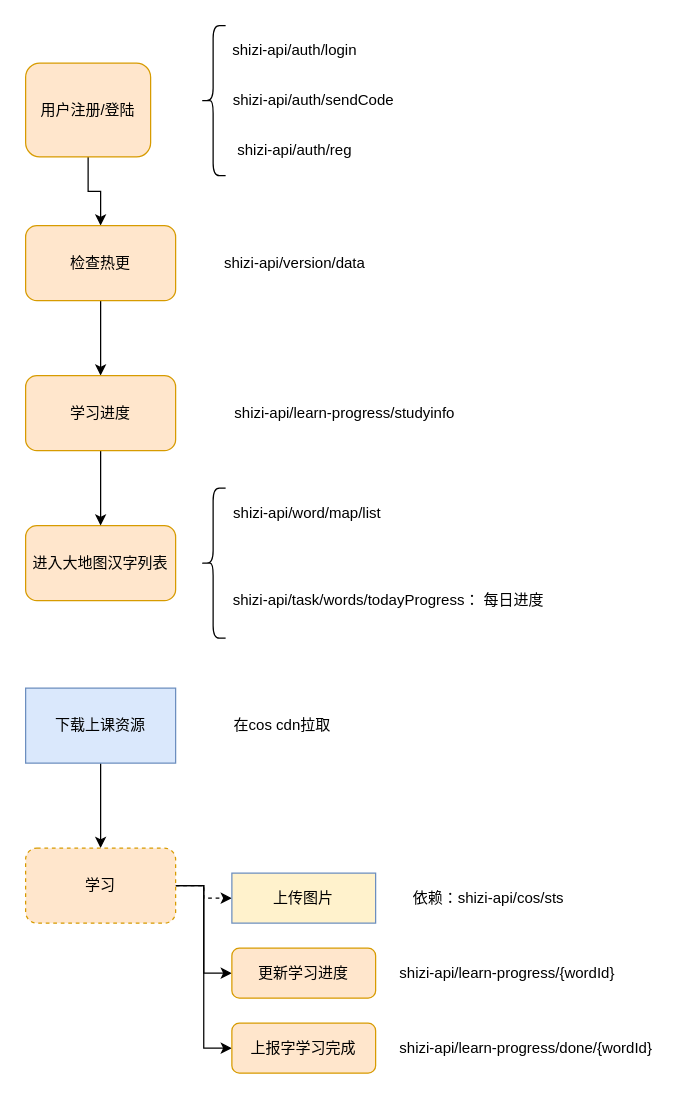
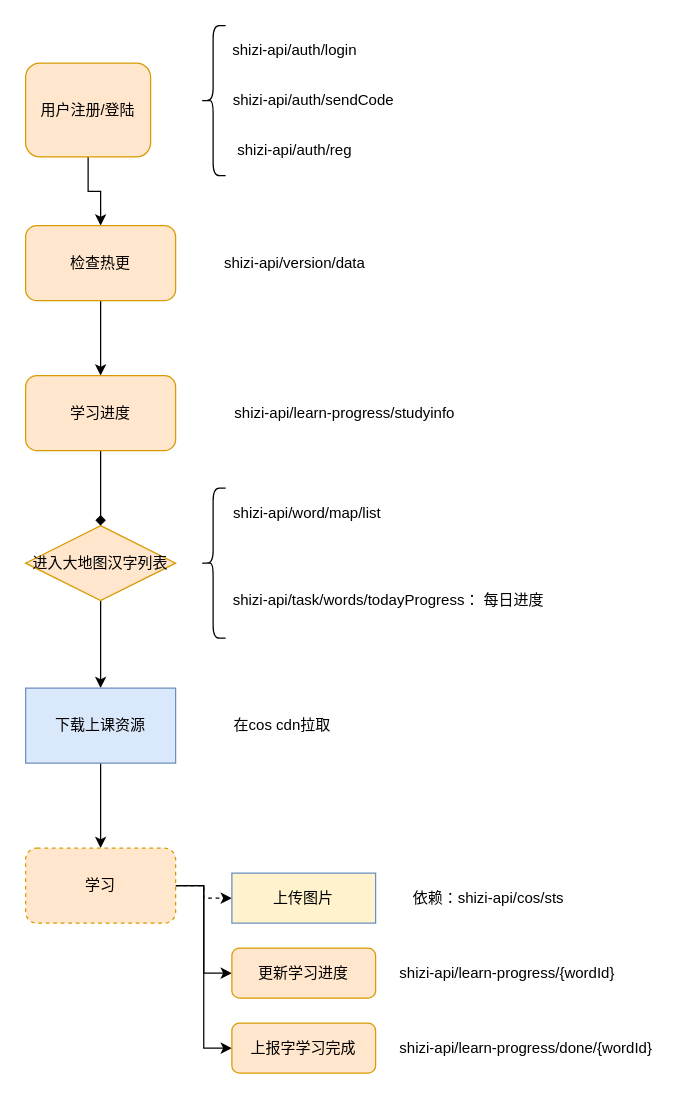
  <mxCell id="0" />
  <mxCell id="1" parent="0" />
  <mxCell id="2" style="edgeStyle=orthogonalEdgeStyle;rounded=0;orthogonalLoop=1;jettySize=auto;html=1;" parent="1" source="3" target="26" edge="1"><mxGeometry relative="1" as="geometry"><mxPoint x="80" y="160" as="targetPoint" /></mxGeometry></mxCell>
  <mxCell id="3" value="用户注册/登陆" style="rounded=1;whiteSpace=wrap;html=1;fillColor=#ffe6cc;strokeColor=#d79b00;" parent="1" vertex="1"><mxGeometry x="20" y="50" width="100" height="75" as="geometry" /></mxCell>
  <mxCell id="4" value="" style="shape=curlyBracket;whiteSpace=wrap;html=1;rounded=1;" parent="1" vertex="1"><mxGeometry x="160" y="20" width="20" height="120" as="geometry" /></mxCell>
  <mxCell id="5" value="shizi-api/auth/login" style="text;html=1;align=center;verticalAlign=middle;resizable=0;points=[];autosize=1;strokeColor=none;" parent="1" vertex="1"><mxGeometry x="180" y="30" width="110" height="20" as="geometry" /></mxCell>
  <mxCell id="6" value="shizi-api/auth/sendCode" style="text;html=1;align=center;verticalAlign=middle;resizable=0;points=[];autosize=1;strokeColor=none;" parent="1" vertex="1"><mxGeometry x="180" y="70" width="140" height="20" as="geometry" /></mxCell>
  <mxCell id="7" value="shizi-api/auth/reg" style="text;html=1;align=center;verticalAlign=middle;resizable=0;points=[];autosize=1;strokeColor=none;" parent="1" vertex="1"><mxGeometry x="180" y="110" width="110" height="20" as="geometry" /></mxCell>
- <mxCell id="9" value="进入大地图汉字列表" style="rounded=1;whiteSpace=wrap;html=1;fillColor=#ffe6cc;strokeColor=#d79b00;" parent="1" vertex="1"><mxGeometry x="20" y="420" width="120" height="60" as="geometry" /></mxCell>
+ <mxCell id="8" style="edgeStyle=orthogonalEdgeStyle;rounded=0;orthogonalLoop=1;jettySize=auto;html=1;entryX=0.5;entryY=0;entryDx=0;entryDy=0;" parent="1" source="9" target="12" edge="1"><mxGeometry relative="1" as="geometry" /></mxCell>
+ <mxCell id="9" value="进入大地图汉字列表" style="rhombus;whiteSpace=wrap;html=1;fillColor=#ffe6cc;strokeColor=#d79b00;" parent="1" vertex="1"><mxGeometry x="20" y="420" width="120" height="60" as="geometry" /></mxCell>
  <mxCell id="10" value="shizi-api/word/map/list" style="text;html=1;align=center;verticalAlign=middle;resizable=0;points=[];autosize=1;strokeColor=none;" parent="1" vertex="1"><mxGeometry x="180" y="400" width="130" height="20" as="geometry" /></mxCell>
  <mxCell id="11" style="edgeStyle=orthogonalEdgeStyle;rounded=0;orthogonalLoop=1;jettySize=auto;html=1;entryX=0.5;entryY=0;entryDx=0;entryDy=0;" parent="1" source="12" target="17" edge="1"><mxGeometry relative="1" as="geometry"><mxPoint x="80" y="710" as="targetPoint" /></mxGeometry></mxCell>
  <mxCell id="12" value="下载上课资源" style="rounded=0;whiteSpace=wrap;html=1;fillColor=#dae8fc;strokeColor=#6c8ebf;" parent="1" vertex="1"><mxGeometry x="20" y="550" width="120" height="60" as="geometry" /></mxCell>
  <mxCell id="13" value="在cos cdn拉取" style="text;html=1;align=center;verticalAlign=middle;resizable=0;points=[];autosize=1;strokeColor=none;" parent="1" vertex="1"><mxGeometry x="180" y="570" width="90" height="20" as="geometry" /></mxCell>
  <mxCell id="14" style="edgeStyle=orthogonalEdgeStyle;rounded=0;orthogonalLoop=1;jettySize=auto;html=1;entryX=0;entryY=0.5;entryDx=0;entryDy=0;dashed=1;" parent="1" source="17" target="19" edge="1"><mxGeometry relative="1" as="geometry" /></mxCell>
  <mxCell id="15" style="edgeStyle=orthogonalEdgeStyle;rounded=0;orthogonalLoop=1;jettySize=auto;html=1;entryX=0;entryY=0.5;entryDx=0;entryDy=0;" parent="1" source="17" target="18" edge="1"><mxGeometry relative="1" as="geometry" /></mxCell>
  <mxCell id="16" style="edgeStyle=orthogonalEdgeStyle;rounded=0;orthogonalLoop=1;jettySize=auto;html=1;entryX=0;entryY=0.5;entryDx=0;entryDy=0;" parent="1" source="17" target="21" edge="1"><mxGeometry relative="1" as="geometry" /></mxCell>
  <mxCell id="17" value="学习" style="rounded=1;whiteSpace=wrap;html=1;fillColor=#ffe6cc;strokeColor=#d79b00;dashed=1;" parent="1" vertex="1"><mxGeometry x="20" y="678" width="120" height="60" as="geometry" /></mxCell>
  <mxCell id="18" value="更新学习进度" style="rounded=1;whiteSpace=wrap;html=1;fillColor=#ffe6cc;strokeColor=#d79b00;" parent="1" vertex="1"><mxGeometry x="185" y="758" width="115" height="40" as="geometry" /></mxCell>
  <mxCell id="19" value="上传图片" style="rounded=0;whiteSpace=wrap;html=1;fillColor=#fff2cc;strokeColor=#6c8ebf;" parent="1" vertex="1"><mxGeometry x="185" y="698" width="115" height="40" as="geometry" /></mxCell>
  <mxCell id="20" value="shizi-api/learn-progress/{wordId}" style="text;html=1;align=center;verticalAlign=middle;resizable=0;points=[];autosize=1;strokeColor=none;" parent="1" vertex="1"><mxGeometry x="310" y="768" width="190" height="20" as="geometry" /></mxCell>
  <mxCell id="21" value="上报字学习完成" style="rounded=1;whiteSpace=wrap;html=1;fillColor=#ffe6cc;strokeColor=#d79b00;" parent="1" vertex="1"><mxGeometry x="185" y="818" width="115" height="40" as="geometry" /></mxCell>
  <mxCell id="22" value="shizi-api/learn-progress/done/{wordId}" style="text;html=1;align=center;verticalAlign=middle;resizable=0;points=[];autosize=1;strokeColor=none;" parent="1" vertex="1"><mxGeometry x="310" y="828" width="220" height="20" as="geometry" /></mxCell>
  <mxCell id="23" value="" style="shape=curlyBracket;whiteSpace=wrap;html=1;rounded=1;" parent="1" vertex="1"><mxGeometry x="160" y="390" width="20" height="120" as="geometry" /></mxCell>
  <mxCell id="24" value="shizi-api/task/words/todayProgress： 每日进度" style="text;html=1;align=center;verticalAlign=middle;resizable=0;points=[];autosize=1;strokeColor=none;" parent="1" vertex="1"><mxGeometry x="180" y="470" width="260" height="20" as="geometry" /></mxCell>
  <mxCell id="25" style="edgeStyle=orthogonalEdgeStyle;rounded=0;orthogonalLoop=1;jettySize=auto;html=1;" parent="1" source="26" edge="1"><mxGeometry relative="1" as="geometry"><mxPoint x="80" y="300" as="targetPoint" /></mxGeometry></mxCell>
  <mxCell id="26" value="检查热更" style="rounded=1;whiteSpace=wrap;html=1;fillColor=#ffe6cc;strokeColor=#d79b00;" parent="1" vertex="1"><mxGeometry x="20" y="180" width="120" height="60" as="geometry" /></mxCell>
  <mxCell id="27" value="shizi-api/version/data" style="text;html=1;align=center;verticalAlign=middle;resizable=0;points=[];autosize=1;strokeColor=none;" parent="1" vertex="1"><mxGeometry x="170" y="200" width="130" height="20" as="geometry" /></mxCell>
  <mxCell id="28" value="依赖：shizi-api/cos/sts" style="text;html=1;align=center;verticalAlign=middle;resizable=0;points=[];autosize=1;strokeColor=none;" parent="1" vertex="1"><mxGeometry x="320" y="708" width="140" height="20" as="geometry" /></mxCell>
- <mxCell id="29" style="edgeStyle=orthogonalEdgeStyle;rounded=0;orthogonalLoop=1;jettySize=auto;html=1;entryX=0.5;entryY=0;entryDx=0;entryDy=0;" edge="1" parent="1" source="30" target="9"><mxGeometry relative="1" as="geometry" /></mxCell>
+ <mxCell id="29" style="edgeStyle=orthogonalEdgeStyle;rounded=0;orthogonalLoop=1;jettySize=auto;html=1;entryX=0.5;entryY=0;entryDx=0;entryDy=0;endArrow=diamond;" edge="1" parent="1" source="30" target="9"><mxGeometry relative="1" as="geometry" /></mxCell>
  <mxCell id="30" value="学习进度" style="rounded=1;whiteSpace=wrap;html=1;fillColor=#ffe6cc;strokeColor=#d79b00;" vertex="1" parent="1"><mxGeometry x="20" y="300" width="120" height="60" as="geometry" /></mxCell>
  <mxCell id="31" value="&lt;div&gt;shizi-api/learn-progress/studyinfo&lt;/div&gt;" style="text;html=1;align=center;verticalAlign=middle;resizable=0;points=[];autosize=1;strokeColor=none;" vertex="1" parent="1"><mxGeometry x="180" y="320" width="190" height="20" as="geometry" /></mxCell>
